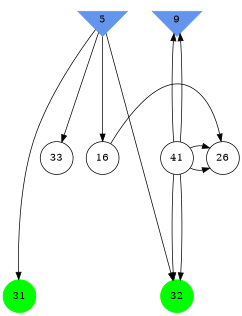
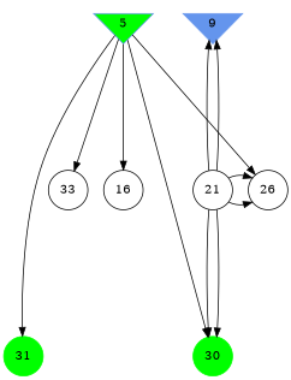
  digraph {
    ranksep=2.0
    node [color=black shape=circle]
-   5 [color=cornflowerblue shape=invtriangle style=filled]
+   5 [color=cornflowerblue shape=invtriangle style=filled fillcolor=green]
    9 [color=cornflowerblue shape=invtriangle style=filled]
    n3 [label=33]
    n4 [label=16]
-   21 [label=41]
+   21
    26
-   30 [color=green style=filled label=32]
+   30 [color=green style=filled]
    31 [color=green style=filled]
    subgraph sub_1 {
      rank=same
      5
      9
    }
    subgraph sub_2 {
      rank=same
      n3
      n4
      21
      26
    }
    subgraph sub_3 {
      rank=same
      30
      31
    }
    5 -> n3
    5 -> n4
-   n4 -> 26
+   5 -> 26
    5 -> 30
    5 -> 31
    21 -> 9
    21 -> 9
    21 -> 26
    21 -> 26
    21 -> 30
    21 -> 30
  }
